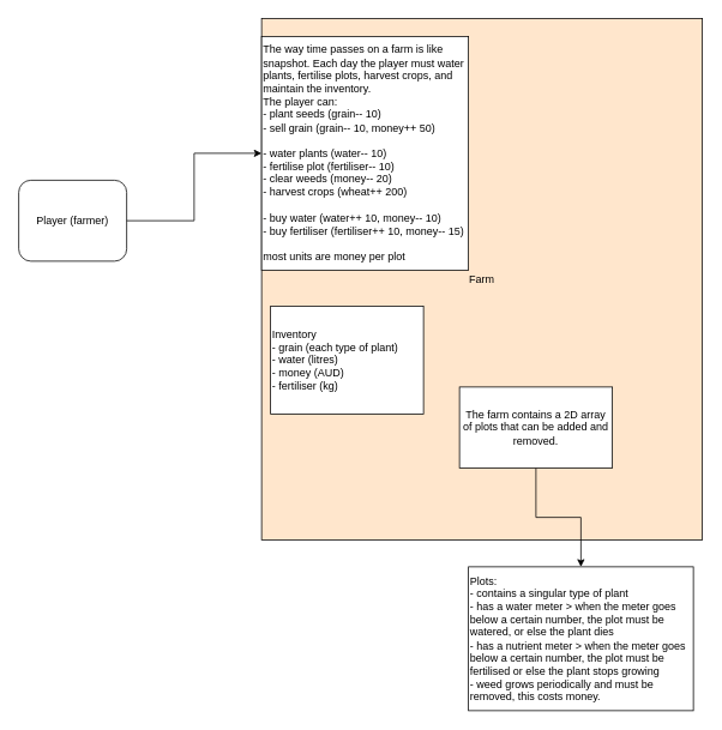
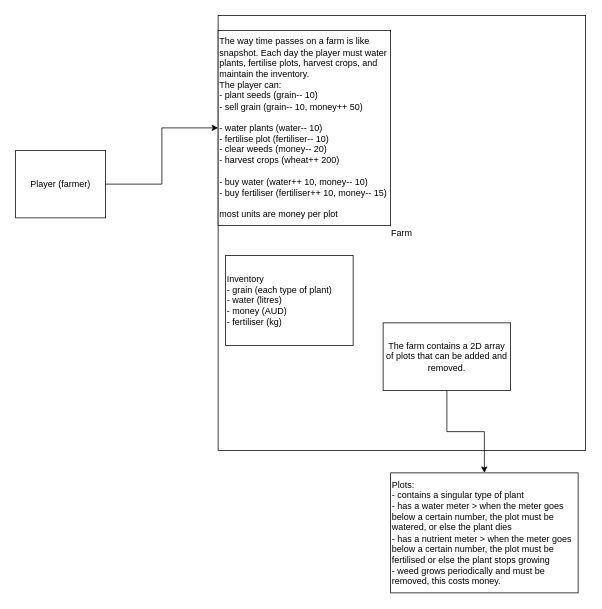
  <mxCell id="0" />
  <mxCell id="1" parent="0" />
- <mxCell id="2" value="Player (farmer)" style="whiteSpace=wrap;html=1;rounded=1;" vertex="1" parent="1"><mxGeometry x="20" y="200" width="120" height="90" as="geometry" /></mxCell>
+ <mxCell id="2" value="Player (farmer)" style="rounded=0;whiteSpace=wrap;html=1;" vertex="1" parent="1"><mxGeometry x="20" y="200" width="120" height="90" as="geometry" /></mxCell>
  <mxCell id="3" value="" style="endArrow=none;html=1;rounded=0;" edge="1" parent="1"><mxGeometry width="50" height="50" relative="1" as="geometry"><mxPoint x="370" y="420" as="sourcePoint" /><mxPoint x="420" y="370" as="targetPoint" /></mxGeometry></mxCell>
- <mxCell id="4" value="Farm" style="rounded=0;whiteSpace=wrap;html=1;fillColor=#ffe6cc;" vertex="1" parent="1"><mxGeometry x="290" y="20" width="490" height="580" as="geometry" /></mxCell>
+ <mxCell id="4" value="Farm" style="rounded=0;whiteSpace=wrap;html=1;" vertex="1" parent="1"><mxGeometry x="290" y="20" width="490" height="580" as="geometry" /></mxCell>
  <mxCell id="5" style="edgeStyle=orthogonalEdgeStyle;rounded=0;orthogonalLoop=1;jettySize=auto;html=1;entryX=0;entryY=0.5;entryDx=0;entryDy=0;" edge="1" parent="1" source="2" target="6"><mxGeometry relative="1" as="geometry" /></mxCell>
  <mxCell id="6" value="The way time passes on a farm is like snapshot. Each day the player must water plants, fertilise plots, harvest crops, and maintain the inventory.&lt;br&gt;The player can:&lt;br&gt;&lt;div style=&quot;&quot;&gt;&lt;span style=&quot;background-color: initial;&quot;&gt;- plant seeds (grain-- 10)&lt;/span&gt;&lt;/div&gt;&lt;div style=&quot;&quot;&gt;&lt;span style=&quot;background-color: initial;&quot;&gt;- sell grain (grain-- 10, money++ 50)&lt;/span&gt;&lt;/div&gt;&lt;div style=&quot;&quot;&gt;&lt;span style=&quot;background-color: initial;&quot;&gt;&lt;br&gt;&lt;/span&gt;&lt;/div&gt;&lt;div style=&quot;&quot;&gt;- water plants (water-- 10)&lt;/div&gt;&lt;div style=&quot;&quot;&gt;- fertilise plot (fertiliser-- 10)&lt;/div&gt;&lt;div style=&quot;&quot;&gt;- clear weeds (money-- 20)&lt;/div&gt;&lt;div style=&quot;&quot;&gt;- harvest crops (wheat++ 200)&lt;br&gt;&lt;/div&gt;&lt;div style=&quot;&quot;&gt;&lt;br&gt;&lt;/div&gt;&lt;div style=&quot;&quot;&gt;- buy water (water++ 10, money-- 10)&lt;/div&gt;&lt;div style=&quot;&quot;&gt;&lt;div style=&quot;border-color: var(--border-color);&quot;&gt;- buy fertiliser (fertiliser++ 10, money-- 15)&lt;/div&gt;&lt;div style=&quot;border-color: var(--border-color);&quot;&gt;&lt;br style=&quot;border-color: var(--border-color);&quot;&gt;&lt;/div&gt;&lt;/div&gt;&lt;div style=&quot;&quot;&gt;most units are money per plot&lt;/div&gt;" style="rounded=0;whiteSpace=wrap;html=1;align=left;" vertex="1" parent="1"><mxGeometry x="290" y="40" width="230" height="260" as="geometry" /></mxCell>
  <mxCell id="7" value="Inventory&lt;br&gt;- grain (each type of plant)&lt;br&gt;- water (litres)&lt;br&gt;- money (AUD)&lt;br&gt;- fertiliser (kg)" style="rounded=0;whiteSpace=wrap;html=1;align=left;" vertex="1" parent="1"><mxGeometry x="300" y="340" width="170" height="120" as="geometry" /></mxCell>
  <mxCell id="8" value="Plots:&lt;br&gt;- contains a singular type of plant&lt;br&gt;- has a water meter &amp;gt; when the meter goes below a certain number, the plot must be watered, or else the plant dies&lt;br&gt;- has a nutrient meter &amp;gt; when the meter goes below a certain number, the plot must be fertilised or else the plant stops growing&lt;br&gt;- weed grows periodically and must be removed, this costs money." style="rounded=0;whiteSpace=wrap;html=1;align=left;" vertex="1" parent="1"><mxGeometry x="520" y="630" width="250" height="160" as="geometry" /></mxCell>
  <mxCell id="9" style="edgeStyle=orthogonalEdgeStyle;rounded=0;orthogonalLoop=1;jettySize=auto;html=1;entryX=0.5;entryY=0;entryDx=0;entryDy=0;" edge="1" parent="1" source="10" target="8"><mxGeometry relative="1" as="geometry" /></mxCell>
  <mxCell id="10" value="The farm contains a 2D array of plots that can be added and removed." style="rounded=0;whiteSpace=wrap;html=1;" vertex="1" parent="1"><mxGeometry x="510" y="430" width="170" height="90" as="geometry" /></mxCell>
